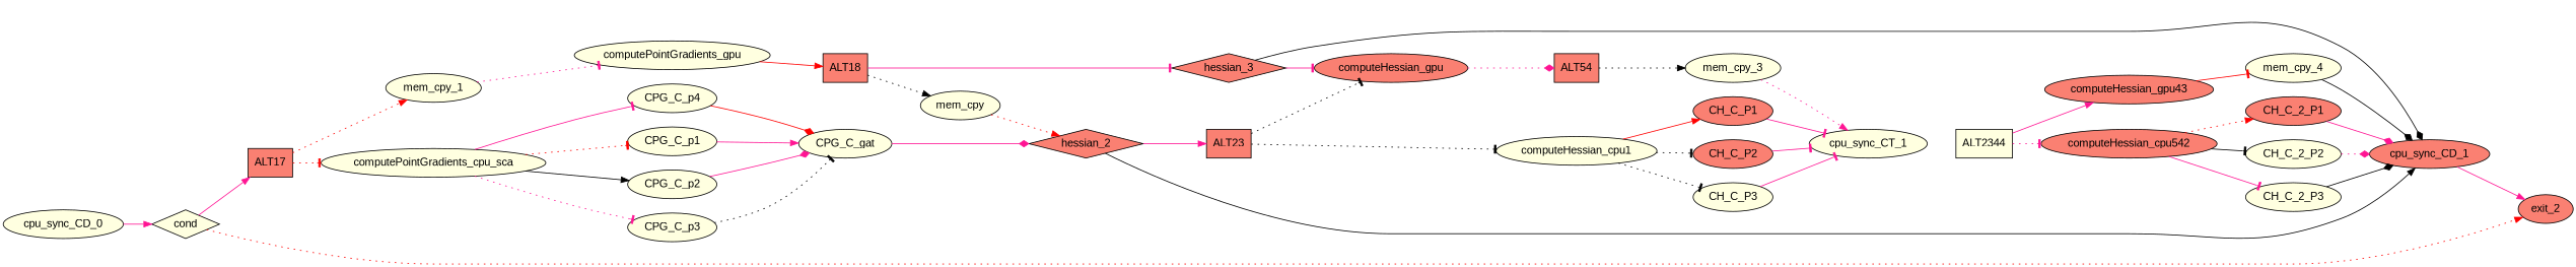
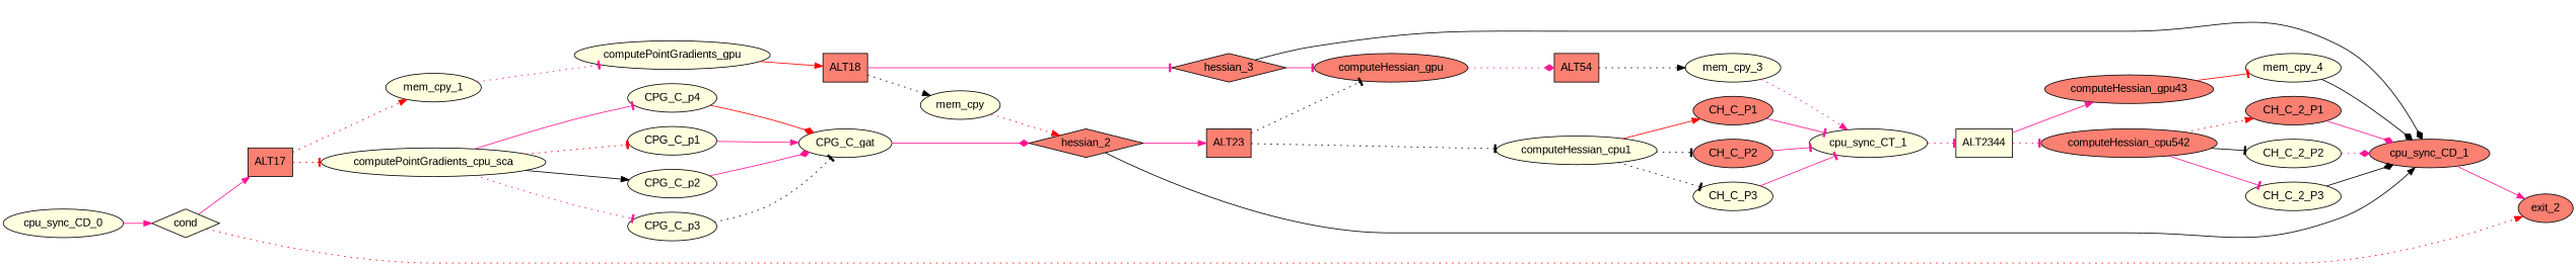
  digraph {
    fontname="Liberation Sans"
    rankdir=LR
    node [fillcolor=lightyellow fontname="Liberation Sans" style=filled]
    edge [arrowhead=tee color=deeppink fontname="Liberation Sans" style=solid]
    cond [shape=diamond]
    ALT17 [fillcolor=salmon shape=rectangle]
    exit_2 [fillcolor=salmon]
    cpu_sync_CD_0
    computePointGradients_cpu_sca
    mem_cpy_1
    ALT18 [fillcolor=salmon shape=rectangle]
    hessian_3 [fillcolor=salmon shape=diamond]
    mem_cpy
    computePointGradients_gpu
    CPG_C_p1
    CPG_C_p2
    CPG_C_p3
    CPG_C_p4
    cpu_sync_CD_1 [fillcolor=salmon]
    computeHessian_gpu [fillcolor=salmon]
    hessian_2 [fillcolor=salmon shape=diamond]
    ALT54 [fillcolor=salmon shape=rectangle]
    mem_cpy_3
    computeHessian_gpu43 [fillcolor=salmon]
    mem_cpy_4
    cpu_sync_CT_1
    ALT23 [fillcolor=salmon shape=rectangle]
    computeHessian_cpu1
    CH_C_P1 [fillcolor=salmon]
    CH_C_P2 [fillcolor=salmon]
    CH_C_P3
    ALT2344 [shape=rectangle]
    computeHessian_cpu542 [fillcolor=salmon]
    CH_C_2_P1 [fillcolor=salmon]
    CH_C_2_P2
    CH_C_2_P3
    CPG_C_gat
    cond -> ALT17 [arrowhead=normal]
    cond -> exit_2 [arrowhead=normal color=red style=dotted]
    ALT17 -> computePointGradients_cpu_sca [color=red style=dotted]
    ALT17 -> mem_cpy_1 [arrowhead=normal color=red style=dotted]
    cpu_sync_CD_0 -> cond [arrowhead=normal]
    computePointGradients_cpu_sca -> CPG_C_p1 [color=red style=dotted]
    computePointGradients_cpu_sca -> CPG_C_p2 [arrowhead=normal color=black]
    computePointGradients_cpu_sca -> CPG_C_p3 [style=dotted]
    computePointGradients_cpu_sca -> CPG_C_p4
    mem_cpy_1 -> computePointGradients_gpu [style=dotted]
    ALT18 -> hessian_3
    ALT18 -> mem_cpy [arrowhead=normal color=black style=dotted]
    hessian_3 -> cpu_sync_CD_1 [arrowhead=diamond color=black]
    hessian_3 -> computeHessian_gpu
    mem_cpy -> hessian_2 [arrowhead=normal color=red style=dotted]
    computePointGradients_gpu -> ALT18 [arrowhead=normal color=red]
    CPG_C_p1 -> CPG_C_gat [arrowhead=normal]
    CPG_C_p2 -> CPG_C_gat [arrowhead=diamond]
    CPG_C_p3 -> CPG_C_gat [color=black style=dotted]
    CPG_C_p4 -> CPG_C_gat [arrowhead=diamond color=red]
    cpu_sync_CD_1 -> exit_2 [arrowhead=normal]
    computeHessian_gpu -> ALT54 [arrowhead=diamond style=dotted]
    hessian_2 -> cpu_sync_CD_1 [arrowhead=normal color=black]
    hessian_2 -> ALT23 [arrowhead=normal]
    ALT54 -> mem_cpy_3 [arrowhead=normal color=black style=dotted]
    mem_cpy_3 -> cpu_sync_CT_1 [arrowhead=normal style=dotted]
    computeHessian_gpu43 -> mem_cpy_4 [color=red]
    mem_cpy_4 -> cpu_sync_CD_1 [arrowhead=diamond color=black]
+   cpu_sync_CT_1 -> ALT2344 [style=dotted]
    ALT23 -> computeHessian_gpu [color=black style=dotted]
    ALT23 -> computeHessian_cpu1 [color=black style=dotted]
    computeHessian_cpu1 -> CH_C_P1 [arrowhead=normal color=red]
    computeHessian_cpu1 -> CH_C_P2 [color=black style=dotted]
    computeHessian_cpu1 -> CH_C_P3 [color=black style=dotted]
    CH_C_P1 -> cpu_sync_CT_1
    CH_C_P2 -> cpu_sync_CT_1
    CH_C_P3 -> cpu_sync_CT_1
    ALT2344 -> computeHessian_gpu43 [arrowhead=normal]
    ALT2344 -> computeHessian_cpu542 [style=dotted]
    computeHessian_cpu542 -> CH_C_2_P1 [arrowhead=normal color=red style=dotted]
    computeHessian_cpu542 -> CH_C_2_P2 [color=black]
    computeHessian_cpu542 -> CH_C_2_P3
    CH_C_2_P1 -> cpu_sync_CD_1 [arrowhead=diamond]
    CH_C_2_P2 -> cpu_sync_CD_1 [arrowhead=diamond style=dotted]
    CH_C_2_P3 -> cpu_sync_CD_1 [arrowhead=diamond color=black]
    CPG_C_gat -> hessian_2 [arrowhead=diamond]
  }
